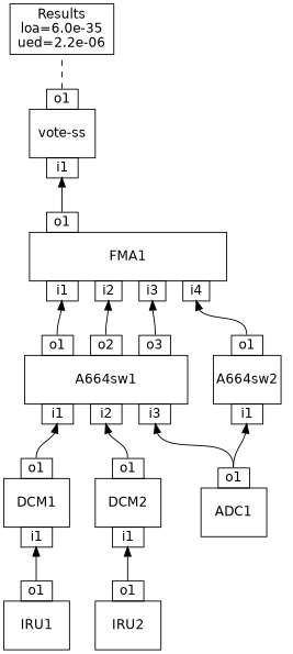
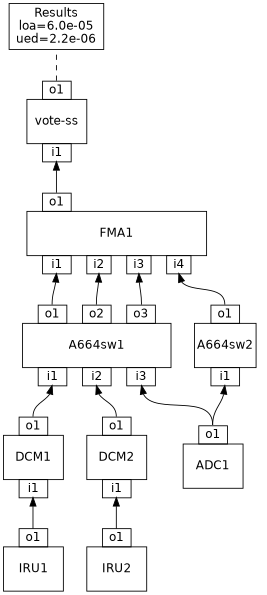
  digraph {
    rankdir=BT
    splines=true
    fontname="DejaVu Sans"
    node [shape=plain fontname="DejaVu Sans"]
    edge [tailport=19 fontname="DejaVu Sans"]
    n1 [label=<    <TABLE BORDER="0" CELLBORDER="1" CELLSPACING="0">   <TR><TD border="0">   </TD>     <TD PORT="27"> o1 </TD>     <TD border="0">   </TD>     <TD PORT="28"> o2 </TD>     <TD border="0">   </TD>     <TD PORT="29"> o3 </TD>     <TD border="0">   </TD>   </TR>   <TR> <TD ROWSPAN="3" COLSPAN="7"> <BR/>A664sw1<BR/> </TD> </TR>   <TR> <TD border="0"> </TD> </TR>   <TR> <TD border="0"> </TD> </TR>   <TR><TD border="0">   </TD>     <TD PORT="24"> i1 </TD>   <TD border="0">   </TD>     <TD PORT="25"> i2 </TD>   <TD border="0">   </TD>     <TD PORT="26"> i3 </TD>   <TD border="0">   </TD>   </TR>   </TABLE>>]
    n2 [label=<    <TABLE BORDER="0" CELLBORDER="1" CELLSPACING="0">   <TR><TD border="0">   </TD>     <TD PORT="13"> o1 </TD>     <TD border="0">   </TD>   </TR>   <TR> <TD ROWSPAN="3" COLSPAN="9"> <BR/>FMA1<BR/> </TD> </TR>   <TR> <TD border="0"> </TD> </TR>   <TR> <TD border="0"> </TD> </TR>   <TR><TD border="0">   </TD>     <TD PORT="9"> i1 </TD>   <TD border="0">   </TD>     <TD PORT="10"> i2 </TD>   <TD border="0">   </TD>     <TD PORT="11"> i3 </TD>   <TD border="0">   </TD>     <TD PORT="12"> i4 </TD>   <TD border="0">   </TD>   </TR>   </TABLE>>]
    n3 [label=<    <TABLE BORDER="0" CELLBORDER="1" CELLSPACING="0">   <TR><TD border="0">   </TD>     <TD PORT="22"> o1 </TD>     <TD border="0">   </TD>   </TR>   <TR> <TD ROWSPAN="3" COLSPAN="3"> <BR/>A664sw2<BR/> </TD> </TR>   <TR> <TD border="0"> </TD> </TR>   <TR> <TD border="0"> </TD> </TR>   <TR><TD border="0">   </TD>     <TD PORT="21"> i1 </TD>   <TD border="0">   </TD>   </TR>   </TABLE>>]
    n4 [label=<    <TABLE BORDER="0" CELLBORDER="1" CELLSPACING="0">   <TR><TD border="0">   </TD>     <TD PORT="19"> o1 </TD>     <TD border="0">   </TD>   </TR>   <TR> <TD ROWSPAN="3" COLSPAN="3"> <BR/>ADC1<BR/> </TD> </TR>   <TR> <TD border="0"> </TD> </TR>   <TR> <TD border="0"> </TD> </TR>   </TABLE>>]
    n5 [label=<    <TABLE BORDER="0" CELLBORDER="1" CELLSPACING="0">   <TR><TD border="0">   </TD>     <TD PORT="17"> o1 </TD>     <TD border="0">   </TD>   </TR>   <TR> <TD ROWSPAN="3" COLSPAN="3"> <BR/>IRU2<BR/> </TD> </TR>   <TR> <TD border="0"> </TD> </TR>   <TR> <TD border="0"> </TD> </TR>   </TABLE>>]
    n6 [label=<    <TABLE BORDER="0" CELLBORDER="1" CELLSPACING="0">   <TR><TD border="0">   </TD>     <TD PORT="7"> o1 </TD>     <TD border="0">   </TD>   </TR>   <TR> <TD ROWSPAN="3" COLSPAN="3"> <BR/>DCM2<BR/> </TD> </TR>   <TR> <TD border="0"> </TD> </TR>   <TR> <TD border="0"> </TD> </TR>   <TR><TD border="0">   </TD>     <TD PORT="6"> i1 </TD>   <TD border="0">   </TD>   </TR>   </TABLE>>]
    n7 [label=<    <TABLE BORDER="0" CELLBORDER="1" CELLSPACING="0">   <TR><TD border="0">   </TD>     <TD PORT="15"> o1 </TD>     <TD border="0">   </TD>   </TR>   <TR> <TD ROWSPAN="3" COLSPAN="3"> <BR/>IRU1<BR/> </TD> </TR>   <TR> <TD border="0"> </TD> </TR>   <TR> <TD border="0"> </TD> </TR>   </TABLE>>]
    n8 [label=<    <TABLE BORDER="0" CELLBORDER="1" CELLSPACING="0">   <TR><TD border="0">   </TD>     <TD PORT="4"> o1 </TD>     <TD border="0">   </TD>   </TR>   <TR> <TD ROWSPAN="3" COLSPAN="3"> <BR/>DCM1<BR/> </TD> </TR>   <TR> <TD border="0"> </TD> </TR>   <TR> <TD border="0"> </TD> </TR>   <TR><TD border="0">   </TD>     <TD PORT="3"> i1 </TD>   <TD border="0">   </TD>   </TR>   </TABLE>>]
    n9 [label=<    <TABLE BORDER="0" CELLBORDER="1" CELLSPACING="0">   <TR><TD border="0">   </TD>     <TD PORT="1"> o1 </TD>     <TD border="0">   </TD>   </TR>   <TR> <TD ROWSPAN="3" COLSPAN="3"> <BR/>vote-ss<BR/> </TD> </TR>   <TR> <TD border="0"> </TD> </TR>   <TR> <TD border="0"> </TD> </TR>   <TR><TD border="0">   </TD>     <TD PORT="0"> i1 </TD>   <TD border="0">   </TD>   </TR>   </TABLE>>]
-   n10 [label="Results\nloa=6.0e-35\nued=2.2e-06" shape=box]
+   n10 [label="Results\nloa=6.0e-05\nued=2.2e-06" shape=box]
    n1 -> n2 [headport=9 tailport=27]
    n1 -> n2 [headport=10 tailport=28]
    n1 -> n2 [headport=11 tailport=29]
    n2 -> n9 [headport=0 tailport=13]
    n3 -> n2 [headport=12 tailport=22]
    n4 -> n1 [headport=26]
    n4 -> n3 [headport=21]
    n5 -> n6 [headport=6 tailport=17]
    n6 -> n1 [headport=25 tailport=7]
    n7 -> n8 [headport=3 tailport=15]
    n8 -> n1 [headport=24 tailport=4]
    n9 -> n10 [arrowhead=none style=dashed tailport=1]
  }
